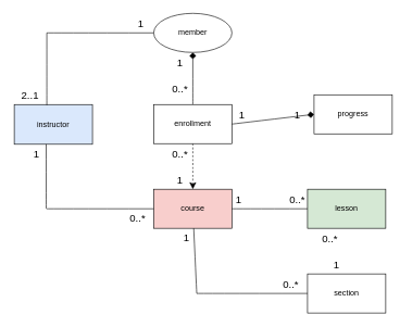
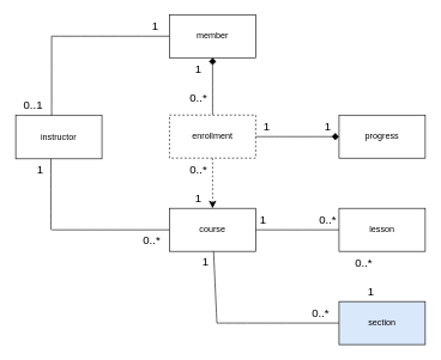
  <mxCell id="0" />
  <mxCell id="1" parent="0" />
- <mxCell id="2" value="member" style="ellipse;whiteSpace=wrap;html=1;" parent="1" vertex="1"><mxGeometry x="235" y="20" width="120" height="60" as="geometry" /></mxCell>
+ <mxCell id="2" value="member" style="rounded=0;whiteSpace=wrap;html=1;" parent="1" vertex="1"><mxGeometry x="235" y="20" width="120" height="60" as="geometry" /></mxCell>
  <mxCell id="3" style="edgeStyle=none;curved=1;rounded=0;orthogonalLoop=1;jettySize=auto;html=1;fontSize=12;startSize=8;endSize=8;endArrow=diamond;" parent="1" source="5" target="2" edge="1"><mxGeometry relative="1" as="geometry" /></mxCell>
  <mxCell id="4" style="edgeStyle=none;curved=1;rounded=0;orthogonalLoop=1;jettySize=auto;html=1;entryX=0.5;entryY=0;entryDx=0;entryDy=0;fontSize=12;startSize=8;endSize=8;dashed=1;" parent="1" source="5" target="10" edge="1"><mxGeometry relative="1" as="geometry" /></mxCell>
- <mxCell id="5" value="enrollment" style="rounded=0;whiteSpace=wrap;html=1;" parent="1" vertex="1"><mxGeometry x="235" y="160" width="120" height="60" as="geometry" /></mxCell>
- <mxCell id="6" value="instructor" style="rounded=0;whiteSpace=wrap;html=1;fillColor=#dae8fc;" parent="1" vertex="1"><mxGeometry x="21" y="160" width="120" height="61" as="geometry" /></mxCell>
- <mxCell id="7" value="progress" style="rounded=0;whiteSpace=wrap;html=1;" parent="1" vertex="1"><mxGeometry x="481" y="145" width="120" height="60" as="geometry" /></mxCell>
- <mxCell id="8" value="lesson" style="rounded=0;whiteSpace=wrap;html=1;fillColor=#d5e8d4;" parent="1" vertex="1"><mxGeometry x="471" y="290" width="120" height="60" as="geometry" /></mxCell>
- <mxCell id="9" value="section" style="rounded=0;whiteSpace=wrap;html=1;" parent="1" vertex="1"><mxGeometry x="471" y="420" width="120" height="60" as="geometry" /></mxCell>
- <mxCell id="10" value="course" style="rounded=0;whiteSpace=wrap;html=1;fillColor=#f8cecc;" parent="1" vertex="1"><mxGeometry x="235" y="290" width="120" height="60" as="geometry" /></mxCell>
- <mxCell id="11" value="2..1" style="text;html=1;align=center;verticalAlign=middle;resizable=0;points=[];autosize=1;strokeColor=none;fillColor=none;fontSize=16;" parent="1" vertex="1"><mxGeometry x="20" y="131" width="50" height="30" as="geometry" /></mxCell>
+ <mxCell id="5" value="enrollment" style="rounded=0;whiteSpace=wrap;html=1;dashed=1;" parent="1" vertex="1"><mxGeometry x="235" y="160" width="120" height="60" as="geometry" /></mxCell>
+ <mxCell id="6" value="instructor" style="rounded=0;whiteSpace=wrap;html=1;" parent="1" vertex="1"><mxGeometry x="21" y="160" width="120" height="61" as="geometry" /></mxCell>
+ <mxCell id="7" value="progress" style="rounded=0;whiteSpace=wrap;html=1;" parent="1" vertex="1"><mxGeometry x="471" y="160" width="120" height="60" as="geometry" /></mxCell>
+ <mxCell id="8" value="lesson" style="rounded=0;whiteSpace=wrap;html=1;" parent="1" vertex="1"><mxGeometry x="471" y="290" width="120" height="60" as="geometry" /></mxCell>
+ <mxCell id="9" value="section" style="rounded=0;whiteSpace=wrap;html=1;fillColor=#dae8fc;" parent="1" vertex="1"><mxGeometry x="471" y="420" width="120" height="60" as="geometry" /></mxCell>
+ <mxCell id="10" value="course" style="rounded=0;whiteSpace=wrap;html=1;" parent="1" vertex="1"><mxGeometry x="235" y="290" width="120" height="60" as="geometry" /></mxCell>
+ <mxCell id="11" value="0..1" style="text;html=1;align=center;verticalAlign=middle;resizable=0;points=[];autosize=1;strokeColor=none;fillColor=none;fontSize=16;" parent="1" vertex="1"><mxGeometry x="20" y="131" width="50" height="30" as="geometry" /></mxCell>
  <mxCell id="12" value="" style="endArrow=diamond;html=1;rounded=0;fontSize=12;startSize=8;endSize=8;curved=1;entryX=0;entryY=0.5;entryDx=0;entryDy=0;exitX=1;exitY=0.5;exitDx=0;exitDy=0;" parent="1" source="5" target="7" edge="1"><mxGeometry width="50" height="50" relative="1" as="geometry"><mxPoint x="355" y="200" as="sourcePoint" /><mxPoint x="405" y="150" as="targetPoint" /></mxGeometry></mxCell>
  <mxCell id="13" value="" style="endArrow=none;html=1;rounded=0;fontSize=12;startSize=8;endSize=8;curved=1;" parent="1" edge="1"><mxGeometry width="50" height="50" relative="1" as="geometry"><mxPoint x="70" y="320" as="sourcePoint" /><mxPoint x="70" y="221" as="targetPoint" /></mxGeometry></mxCell>
  <mxCell id="14" value="" style="endArrow=none;html=1;rounded=0;fontSize=12;startSize=8;endSize=8;curved=1;entryX=0;entryY=0.5;entryDx=0;entryDy=0;" parent="1" target="10" edge="1"><mxGeometry width="50" height="50" relative="1" as="geometry"><mxPoint x="71" y="320" as="sourcePoint" /><mxPoint x="235" y="312.32" as="targetPoint" /></mxGeometry></mxCell>
  <mxCell id="15" value="" style="endArrow=none;html=1;rounded=0;fontSize=12;startSize=8;endSize=8;curved=1;" parent="1" edge="1"><mxGeometry width="50" height="50" relative="1" as="geometry"><mxPoint x="71" y="161" as="sourcePoint" /><mxPoint x="71" y="50" as="targetPoint" /></mxGeometry></mxCell>
  <mxCell id="16" value="" style="endArrow=none;html=1;rounded=0;fontSize=12;startSize=8;endSize=8;curved=1;" parent="1" target="2" edge="1"><mxGeometry width="50" height="50" relative="1" as="geometry"><mxPoint x="71" y="50" as="sourcePoint" /><mxPoint x="120" y="10" as="targetPoint" /></mxGeometry></mxCell>
  <mxCell id="17" value="1" style="text;html=1;align=center;verticalAlign=middle;resizable=0;points=[];autosize=1;strokeColor=none;fillColor=none;fontSize=16;" parent="1" vertex="1"><mxGeometry x="200" y="21" width="30" height="30" as="geometry" /></mxCell>
  <mxCell id="18" value="1" style="text;html=1;align=center;verticalAlign=middle;resizable=0;points=[];autosize=1;strokeColor=none;fillColor=none;fontSize=16;" parent="1" vertex="1"><mxGeometry x="260" y="80" width="30" height="30" as="geometry" /></mxCell>
  <mxCell id="19" value="0..*" style="text;html=1;align=center;verticalAlign=middle;resizable=0;points=[];autosize=1;strokeColor=none;fillColor=none;fontSize=16;" parent="1" vertex="1"><mxGeometry x="250" y="121" width="50" height="30" as="geometry" /></mxCell>
  <mxCell id="20" value="0..*" style="text;html=1;align=center;verticalAlign=middle;resizable=0;points=[];autosize=1;strokeColor=none;fillColor=none;fontSize=16;" parent="1" vertex="1"><mxGeometry x="250" y="220" width="50" height="30" as="geometry" /></mxCell>
  <mxCell id="21" value="1" style="text;html=1;align=center;verticalAlign=middle;resizable=0;points=[];autosize=1;strokeColor=none;fillColor=none;fontSize=16;" parent="1" vertex="1"><mxGeometry x="260" y="261" width="30" height="30" as="geometry" /></mxCell>
  <mxCell id="22" value="0..*" style="text;html=1;align=center;verticalAlign=middle;resizable=0;points=[];autosize=1;strokeColor=none;fillColor=none;fontSize=16;" parent="1" vertex="1"><mxGeometry x="185" y="320" width="50" height="30" as="geometry" /></mxCell>
  <mxCell id="23" value="1" style="text;html=1;align=center;verticalAlign=middle;resizable=0;points=[];autosize=1;strokeColor=none;fillColor=none;fontSize=16;" parent="1" vertex="1"><mxGeometry x="40" y="221" width="30" height="30" as="geometry" /></mxCell>
  <mxCell id="24" value="1" style="text;html=1;align=center;verticalAlign=middle;resizable=0;points=[];autosize=1;strokeColor=none;fillColor=none;fontSize=16;" parent="1" vertex="1"><mxGeometry x="355" y="161" width="30" height="30" as="geometry" /></mxCell>
  <mxCell id="25" value="1" style="text;html=1;align=center;verticalAlign=middle;resizable=0;points=[];autosize=1;strokeColor=none;fillColor=none;fontSize=16;" parent="1" vertex="1"><mxGeometry x="440" y="161" width="30" height="30" as="geometry" /></mxCell>
  <mxCell id="26" value="" style="endArrow=none;html=1;rounded=0;fontSize=12;startSize=8;endSize=8;curved=1;entryX=0;entryY=0.5;entryDx=0;entryDy=0;" parent="1" target="8" edge="1"><mxGeometry width="50" height="50" relative="1" as="geometry"><mxPoint x="355" y="320" as="sourcePoint" /><mxPoint x="405" y="270" as="targetPoint" /></mxGeometry></mxCell>
  <mxCell id="27" value="1" style="text;html=1;align=center;verticalAlign=middle;resizable=0;points=[];autosize=1;strokeColor=none;fillColor=none;fontSize=16;" parent="1" vertex="1"><mxGeometry x="350" y="291" width="30" height="30" as="geometry" /></mxCell>
  <mxCell id="28" value="0..*" style="text;html=1;align=center;verticalAlign=middle;resizable=0;points=[];autosize=1;strokeColor=none;fillColor=none;fontSize=16;" parent="1" vertex="1"><mxGeometry x="430" y="291" width="50" height="30" as="geometry" /></mxCell>
  <mxCell id="29" value="" style="endArrow=none;html=1;rounded=0;fontSize=12;startSize=8;endSize=8;curved=1;" parent="1" target="10" edge="1"><mxGeometry width="50" height="50" relative="1" as="geometry"><mxPoint x="301" y="450" as="sourcePoint" /><mxPoint x="300" y="350" as="targetPoint" /></mxGeometry></mxCell>
  <mxCell id="30" value="" style="endArrow=none;html=1;rounded=0;fontSize=12;startSize=8;endSize=8;curved=1;entryX=0;entryY=0.5;entryDx=0;entryDy=0;" parent="1" target="9" edge="1"><mxGeometry width="50" height="50" relative="1" as="geometry"><mxPoint x="301" y="450" as="sourcePoint" /><mxPoint x="350" y="400" as="targetPoint" /></mxGeometry></mxCell>
  <mxCell id="31" value="0..*" style="text;html=1;align=center;verticalAlign=middle;resizable=0;points=[];autosize=1;strokeColor=none;fillColor=none;fontSize=16;" parent="1" vertex="1"><mxGeometry x="420" y="421" width="50" height="30" as="geometry" /></mxCell>
  <mxCell id="32" value="1" style="text;html=1;align=center;verticalAlign=middle;resizable=0;points=[];autosize=1;strokeColor=none;fillColor=none;fontSize=16;" parent="1" vertex="1"><mxGeometry x="270" y="350" width="30" height="30" as="geometry" /></mxCell>
  <mxCell id="33" value="0..*" style="text;html=1;align=center;verticalAlign=middle;resizable=0;points=[];autosize=1;strokeColor=none;fillColor=none;fontSize=16;" parent="1" vertex="1"><mxGeometry x="480" y="351" width="50" height="30" as="geometry" /></mxCell>
  <mxCell id="34" value="1" style="text;html=1;align=center;verticalAlign=middle;resizable=0;points=[];autosize=1;strokeColor=none;fillColor=none;fontSize=16;" parent="1" vertex="1"><mxGeometry x="500" y="391" width="30" height="30" as="geometry" /></mxCell>
